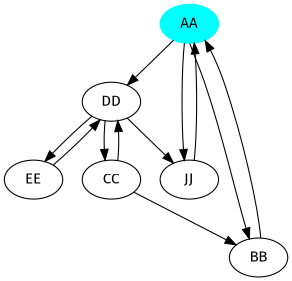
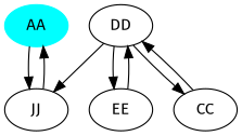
  digraph {
    fontname="Fira Sans"
    node [fontname="Fira Sans"]
    edge [fontname="Fira Sans"]
    AA [color=cyan style=filled]
    DD
-   BB
    JJ
    EE
    CC
-   AA -> DD
-   AA -> BB
    AA -> JJ
    DD -> JJ
    DD -> EE
    DD -> CC
-   BB -> AA
    JJ -> AA
    EE -> DD
    CC -> DD
-   CC -> BB
  }
